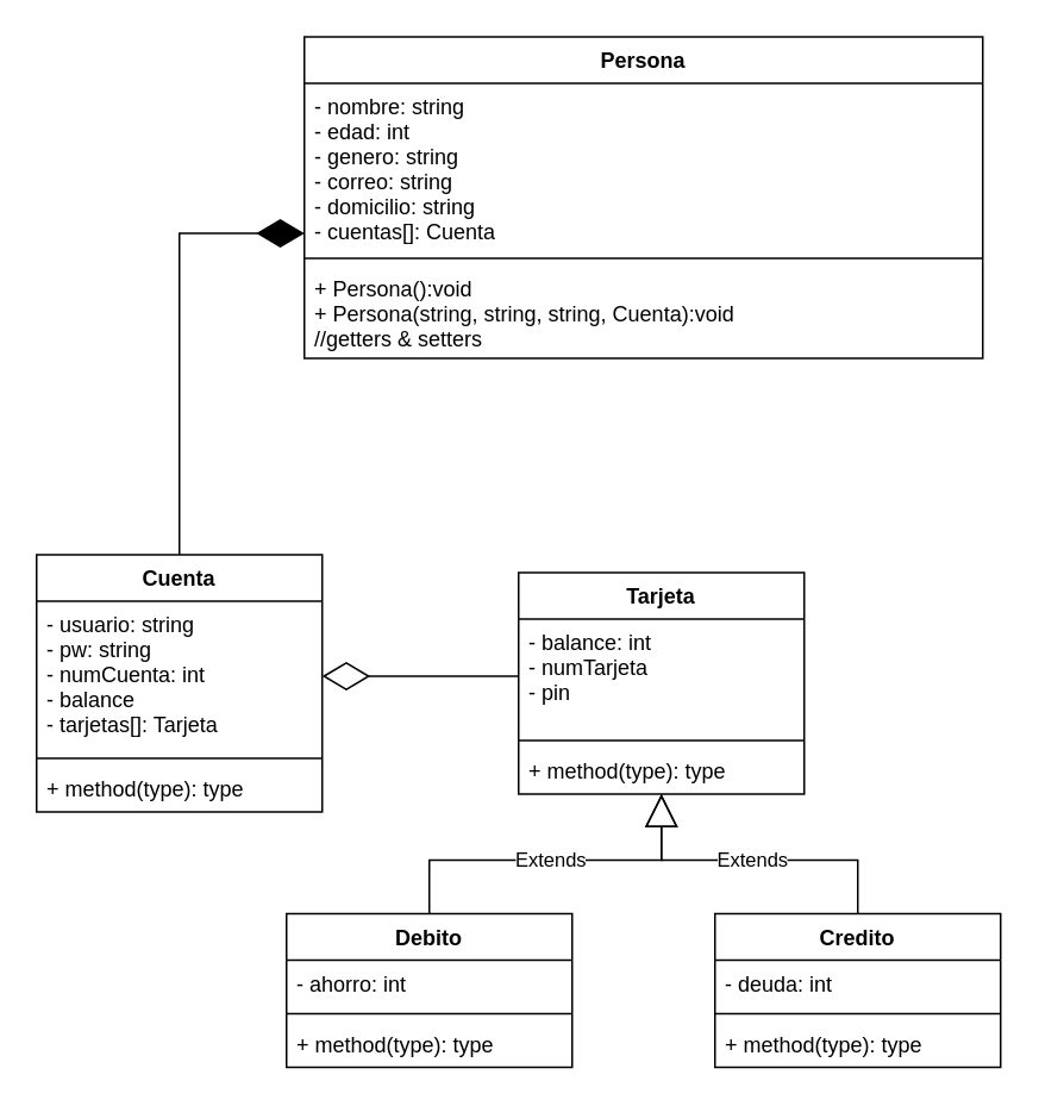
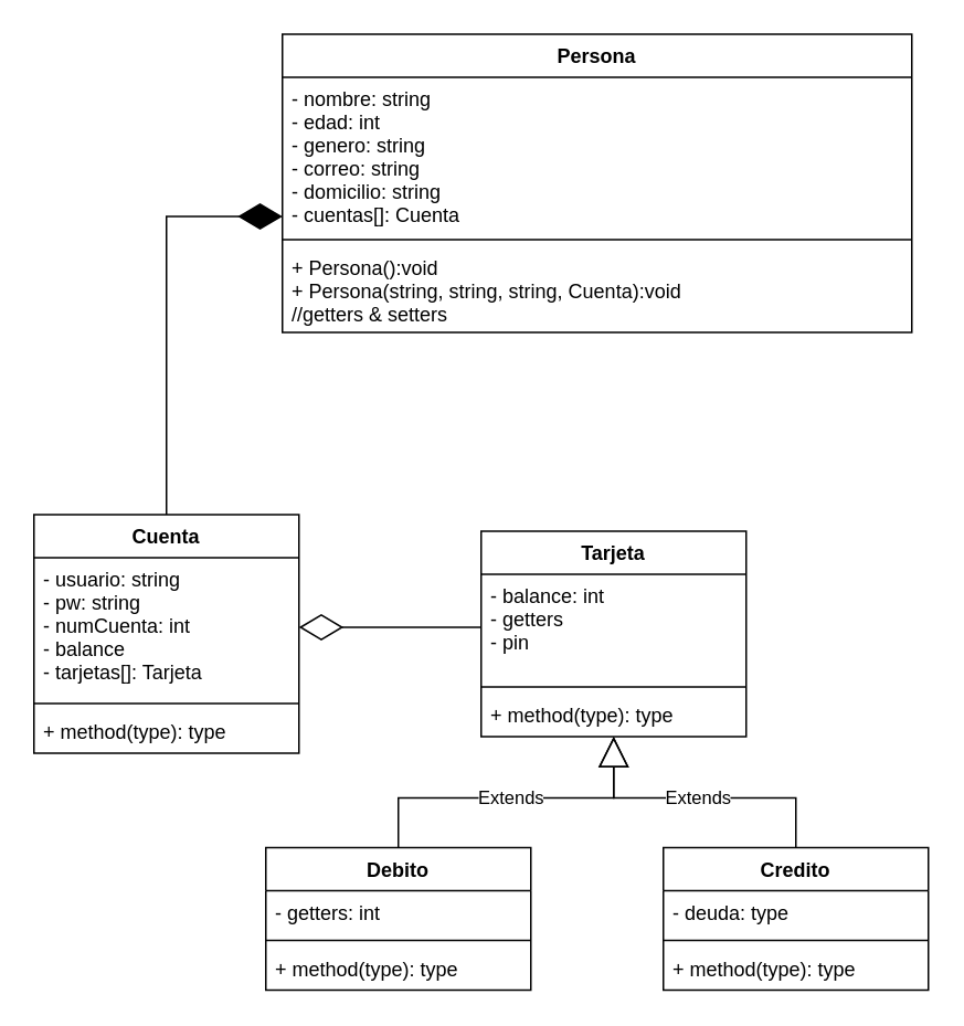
  <mxCell id="0" />
  <mxCell id="1" parent="0" />
  <mxCell id="2" value="Persona" style="swimlane;fontStyle=1;align=center;verticalAlign=top;childLayout=stackLayout;horizontal=1;startSize=26;horizontalStack=0;resizeParent=1;resizeParentMax=0;resizeLast=0;collapsible=1;marginBottom=0;" parent="1" vertex="1"><mxGeometry x="170" y="20" width="380" height="180" as="geometry" /></mxCell>
  <mxCell id="3" value="- nombre: string&#10;- edad: int&#10;- genero: string&#10;- correo: string&#10;- domicilio: string&#10;- cuentas[]: Cuenta" style="text;strokeColor=none;fillColor=none;align=left;verticalAlign=top;spacingLeft=4;spacingRight=4;overflow=hidden;rotatable=0;points=[[0,0.5],[1,0.5]];portConstraint=eastwest;" parent="2" vertex="1"><mxGeometry y="26" width="380" height="94" as="geometry" /></mxCell>
  <mxCell id="4" value="" style="line;strokeWidth=1;fillColor=none;align=left;verticalAlign=middle;spacingTop=-1;spacingLeft=3;spacingRight=3;rotatable=0;labelPosition=right;points=[];portConstraint=eastwest;strokeColor=inherit;" parent="2" vertex="1"><mxGeometry y="120" width="380" height="8" as="geometry" /></mxCell>
  <mxCell id="5" value="+ Persona():void&#10;+ Persona(string, string, string, Cuenta):void&#10;//getters &amp; setters" style="text;strokeColor=none;fillColor=none;align=left;verticalAlign=top;spacingLeft=4;spacingRight=4;overflow=hidden;rotatable=0;points=[[0,0.5],[1,0.5]];portConstraint=eastwest;" parent="2" vertex="1"><mxGeometry y="128" width="380" height="52" as="geometry" /></mxCell>
  <mxCell id="6" value="Debito" style="swimlane;fontStyle=1;align=center;verticalAlign=top;childLayout=stackLayout;horizontal=1;startSize=26;horizontalStack=0;resizeParent=1;resizeParentMax=0;resizeLast=0;collapsible=1;marginBottom=0;" parent="1" vertex="1"><mxGeometry x="160" y="511" width="160" height="86" as="geometry" /></mxCell>
- <mxCell id="7" value="- ahorro: int" style="text;strokeColor=none;fillColor=none;align=left;verticalAlign=top;spacingLeft=4;spacingRight=4;overflow=hidden;rotatable=0;points=[[0,0.5],[1,0.5]];portConstraint=eastwest;" parent="6" vertex="1"><mxGeometry y="26" width="160" height="26" as="geometry" /></mxCell>
+ <mxCell id="7" value="- getters: int" style="text;strokeColor=none;fillColor=none;align=left;verticalAlign=top;spacingLeft=4;spacingRight=4;overflow=hidden;rotatable=0;points=[[0,0.5],[1,0.5]];portConstraint=eastwest;" parent="6" vertex="1"><mxGeometry y="26" width="160" height="26" as="geometry" /></mxCell>
  <mxCell id="8" value="" style="line;strokeWidth=1;fillColor=none;align=left;verticalAlign=middle;spacingTop=-1;spacingLeft=3;spacingRight=3;rotatable=0;labelPosition=right;points=[];portConstraint=eastwest;strokeColor=inherit;" parent="6" vertex="1"><mxGeometry y="52" width="160" height="8" as="geometry" /></mxCell>
  <mxCell id="9" value="+ method(type): type" style="text;strokeColor=none;fillColor=none;align=left;verticalAlign=top;spacingLeft=4;spacingRight=4;overflow=hidden;rotatable=0;points=[[0,0.5],[1,0.5]];portConstraint=eastwest;" parent="6" vertex="1"><mxGeometry y="60" width="160" height="26" as="geometry" /></mxCell>
  <mxCell id="10" value="Credito" style="swimlane;fontStyle=1;align=center;verticalAlign=top;childLayout=stackLayout;horizontal=1;startSize=26;horizontalStack=0;resizeParent=1;resizeParentMax=0;resizeLast=0;collapsible=1;marginBottom=0;" parent="1" vertex="1"><mxGeometry x="400" y="511" width="160" height="86" as="geometry" /></mxCell>
- <mxCell id="11" value="- deuda: int" style="text;strokeColor=none;fillColor=none;align=left;verticalAlign=top;spacingLeft=4;spacingRight=4;overflow=hidden;rotatable=0;points=[[0,0.5],[1,0.5]];portConstraint=eastwest;" parent="10" vertex="1"><mxGeometry y="26" width="160" height="26" as="geometry" /></mxCell>
+ <mxCell id="11" value="- deuda: type" style="text;strokeColor=none;fillColor=none;align=left;verticalAlign=top;spacingLeft=4;spacingRight=4;overflow=hidden;rotatable=0;points=[[0,0.5],[1,0.5]];portConstraint=eastwest;" parent="10" vertex="1"><mxGeometry y="26" width="160" height="26" as="geometry" /></mxCell>
  <mxCell id="12" value="" style="line;strokeWidth=1;fillColor=none;align=left;verticalAlign=middle;spacingTop=-1;spacingLeft=3;spacingRight=3;rotatable=0;labelPosition=right;points=[];portConstraint=eastwest;strokeColor=inherit;" parent="10" vertex="1"><mxGeometry y="52" width="160" height="8" as="geometry" /></mxCell>
  <mxCell id="13" value="+ method(type): type" style="text;strokeColor=none;fillColor=none;align=left;verticalAlign=top;spacingLeft=4;spacingRight=4;overflow=hidden;rotatable=0;points=[[0,0.5],[1,0.5]];portConstraint=eastwest;" parent="10" vertex="1"><mxGeometry y="60" width="160" height="26" as="geometry" /></mxCell>
  <mxCell id="14" value="Tarjeta" style="swimlane;fontStyle=1;align=center;verticalAlign=top;childLayout=stackLayout;horizontal=1;startSize=26;horizontalStack=0;resizeParent=1;resizeParentMax=0;resizeLast=0;collapsible=1;marginBottom=0;" parent="1" vertex="1"><mxGeometry x="290" y="320" width="160" height="124" as="geometry" /></mxCell>
- <mxCell id="15" value="- balance: int&#10;- numTarjeta&#10;- pin" style="text;strokeColor=none;fillColor=none;align=left;verticalAlign=top;spacingLeft=4;spacingRight=4;overflow=hidden;rotatable=0;points=[[0,0.5],[1,0.5]];portConstraint=eastwest;" parent="14" vertex="1"><mxGeometry y="26" width="160" height="64" as="geometry" /></mxCell>
+ <mxCell id="15" value="- balance: int&#10;- getters&#10;- pin" style="text;strokeColor=none;fillColor=none;align=left;verticalAlign=top;spacingLeft=4;spacingRight=4;overflow=hidden;rotatable=0;points=[[0,0.5],[1,0.5]];portConstraint=eastwest;" parent="14" vertex="1"><mxGeometry y="26" width="160" height="64" as="geometry" /></mxCell>
  <mxCell id="16" value="" style="line;strokeWidth=1;fillColor=none;align=left;verticalAlign=middle;spacingTop=-1;spacingLeft=3;spacingRight=3;rotatable=0;labelPosition=right;points=[];portConstraint=eastwest;strokeColor=inherit;" parent="14" vertex="1"><mxGeometry y="90" width="160" height="8" as="geometry" /></mxCell>
  <mxCell id="17" value="+ method(type): type" style="text;strokeColor=none;fillColor=none;align=left;verticalAlign=top;spacingLeft=4;spacingRight=4;overflow=hidden;rotatable=0;points=[[0,0.5],[1,0.5]];portConstraint=eastwest;" parent="14" vertex="1"><mxGeometry y="98" width="160" height="26" as="geometry" /></mxCell>
  <mxCell id="18" value="Extends" style="endArrow=block;endSize=16;endFill=0;html=1;rounded=0;exitX=0.5;exitY=0;exitDx=0;exitDy=0;" parent="1" source="6" target="17" edge="1"><mxGeometry x="-0.002" width="160" relative="1" as="geometry"><mxPoint x="250" y="451" as="sourcePoint" /><mxPoint x="360" y="491" as="targetPoint" /><Array as="points"><mxPoint x="240" y="481" /><mxPoint x="370" y="481" /></Array><mxPoint as="offset" /></mxGeometry></mxCell>
  <mxCell id="19" value="Extends" style="endArrow=block;endSize=16;endFill=0;html=1;rounded=0;exitX=0.5;exitY=0;exitDx=0;exitDy=0;" parent="1" source="10" target="17" edge="1"><mxGeometry width="160" relative="1" as="geometry"><mxPoint x="250" y="491" as="sourcePoint" /><mxPoint x="370" y="421" as="targetPoint" /><Array as="points"><mxPoint x="480" y="481" /><mxPoint x="370" y="481" /></Array></mxGeometry></mxCell>
  <mxCell id="20" value="Cuenta" style="swimlane;fontStyle=1;align=center;verticalAlign=top;childLayout=stackLayout;horizontal=1;startSize=26;horizontalStack=0;resizeParent=1;resizeParentMax=0;resizeLast=0;collapsible=1;marginBottom=0;" parent="1" vertex="1"><mxGeometry x="20" y="310" width="160" height="144" as="geometry" /></mxCell>
  <mxCell id="21" value="- usuario: string&#10;- pw: string&#10;- numCuenta: int &#10;- balance&#10;- tarjetas[]: Tarjeta" style="text;strokeColor=none;fillColor=none;align=left;verticalAlign=top;spacingLeft=4;spacingRight=4;overflow=hidden;rotatable=0;points=[[0,0.5],[1,0.5]];portConstraint=eastwest;" parent="20" vertex="1"><mxGeometry y="26" width="160" height="84" as="geometry" /></mxCell>
  <mxCell id="22" value="" style="line;strokeWidth=1;fillColor=none;align=left;verticalAlign=middle;spacingTop=-1;spacingLeft=3;spacingRight=3;rotatable=0;labelPosition=right;points=[];portConstraint=eastwest;strokeColor=inherit;" parent="20" vertex="1"><mxGeometry y="110" width="160" height="8" as="geometry" /></mxCell>
  <mxCell id="23" value="+ method(type): type" style="text;strokeColor=none;fillColor=none;align=left;verticalAlign=top;spacingLeft=4;spacingRight=4;overflow=hidden;rotatable=0;points=[[0,0.5],[1,0.5]];portConstraint=eastwest;" parent="20" vertex="1"><mxGeometry y="118" width="160" height="26" as="geometry" /></mxCell>
  <mxCell id="24" value="" style="endArrow=diamondThin;endFill=0;endSize=24;html=1;rounded=0;exitX=0;exitY=0.5;exitDx=0;exitDy=0;entryX=1;entryY=0.5;entryDx=0;entryDy=0;" parent="1" source="15" target="21" edge="1"><mxGeometry width="160" relative="1" as="geometry"><mxPoint x="0" y="431" as="sourcePoint" /><mxPoint x="160" y="431" as="targetPoint" /></mxGeometry></mxCell>
  <mxCell id="25" value="" style="endArrow=diamondThin;endFill=1;endSize=24;html=1;rounded=0;exitX=0.5;exitY=0;exitDx=0;exitDy=0;" parent="1" source="20" edge="1"><mxGeometry width="160" relative="1" as="geometry"><mxPoint x="280" y="250" as="sourcePoint" /><mxPoint x="170" y="130" as="targetPoint" /><Array as="points"><mxPoint x="100" y="130" /></Array></mxGeometry></mxCell>
